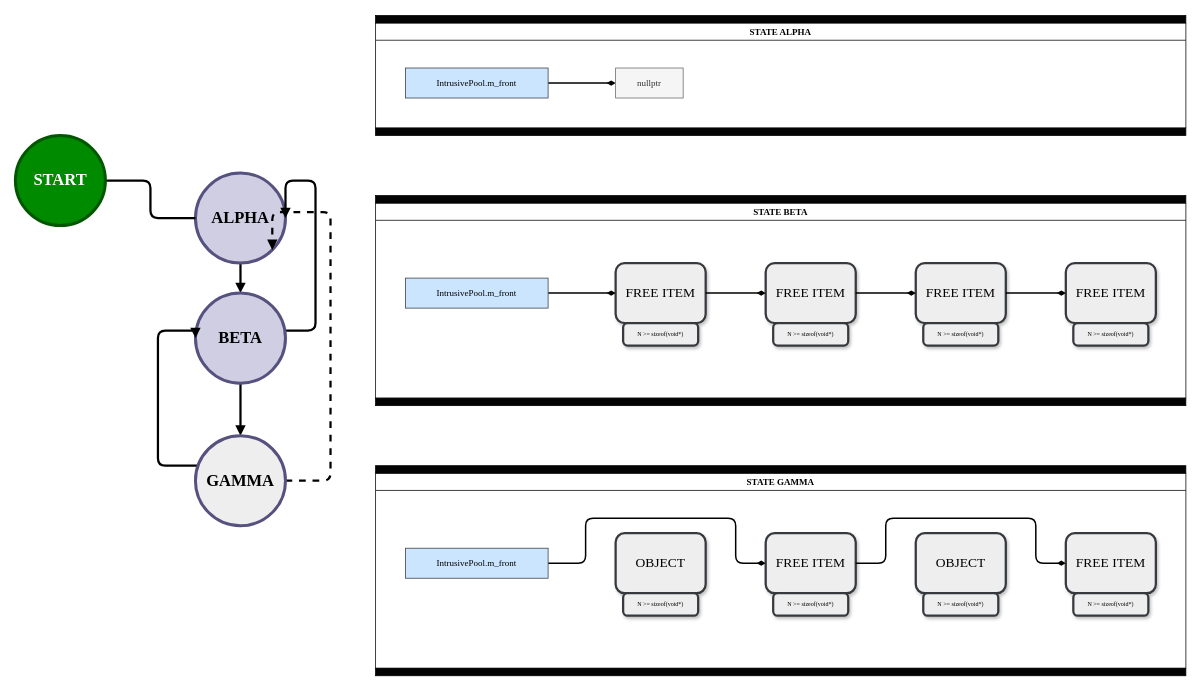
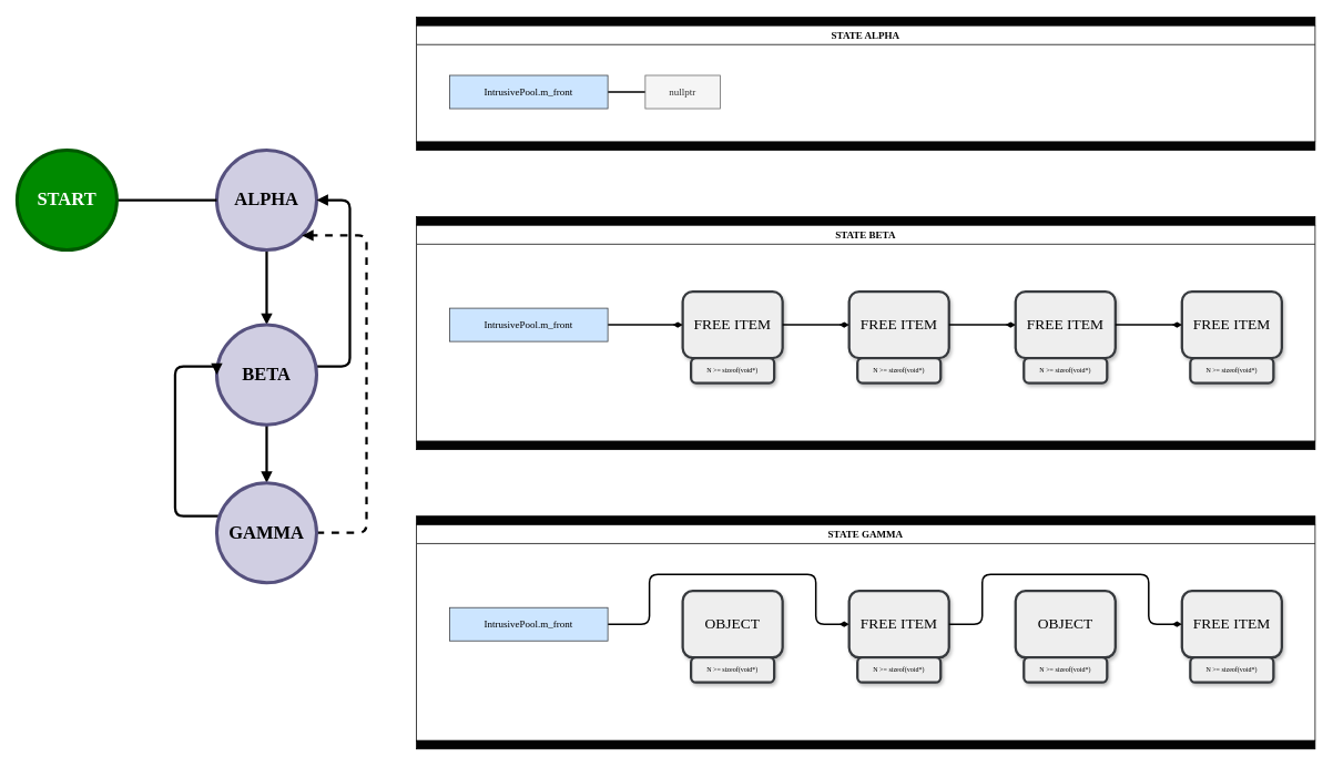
  <mxCell id="0" />
  <mxCell id="1" parent="0" />
  <mxCell id="2" style="edgeStyle=orthogonalEdgeStyle;rounded=0;orthogonalLoop=1;jettySize=auto;html=1;entryX=0;entryY=0.5;entryDx=0;entryDy=0;strokeWidth=2;endArrow=diamondThin;endFill=1;" edge="1" parent="1"><mxGeometry relative="1" as="geometry"><mxPoint x="220" y="200" as="targetPoint" /></mxGeometry></mxCell>
  <mxCell id="3" style="edgeStyle=orthogonalEdgeStyle;rounded=0;orthogonalLoop=1;jettySize=auto;html=1;entryX=0;entryY=0.5;entryDx=0;entryDy=0;strokeWidth=2;endArrow=diamondThin;endFill=1;" edge="1" parent="1"><mxGeometry relative="1" as="geometry"><mxPoint x="420" y="200" as="targetPoint" /></mxGeometry></mxCell>
  <mxCell id="4" style="edgeStyle=orthogonalEdgeStyle;rounded=0;orthogonalLoop=1;jettySize=auto;html=1;entryX=0;entryY=0.5;entryDx=0;entryDy=0;strokeWidth=2;endArrow=diamondThin;endFill=1;" edge="1" parent="1"><mxGeometry relative="1" as="geometry"><mxPoint x="620" y="200" as="targetPoint" /></mxGeometry></mxCell>
  <mxCell id="5" value="" style="group" vertex="1" connectable="0" parent="1"><mxGeometry x="500" y="30" width="1080" height="150" as="geometry" /></mxCell>
  <mxCell id="6" value="" style="rounded=0;whiteSpace=wrap;html=1;fillColor=#030303;" vertex="1" parent="5"><mxGeometry y="140" width="1080" height="10" as="geometry" /></mxCell>
  <mxCell id="7" value="&lt;div&gt;&lt;font face=&quot;Product Sans&quot;&gt;&lt;span style=&quot;background-color: transparent; color: light-dark(rgb(0, 0, 0), rgb(255, 255, 255));&quot;&gt;STATE ALPHA&lt;/span&gt;&lt;/font&gt;&lt;/div&gt;" style="swimlane;whiteSpace=wrap;html=1;" vertex="1" parent="5"><mxGeometry width="1080" height="140" as="geometry" /></mxCell>
  <mxCell id="8" value="" style="rounded=0;whiteSpace=wrap;html=1;fillColor=#030303;" vertex="1" parent="7"><mxGeometry y="-10" width="1080" height="10" as="geometry" /></mxCell>
  <mxCell id="9" style="edgeStyle=orthogonalEdgeStyle;rounded=0;orthogonalLoop=1;jettySize=auto;html=1;entryX=0;entryY=0.5;entryDx=0;entryDy=0;strokeWidth=2;endArrow=diamondThin;endFill=1;exitX=1;exitY=0.5;exitDx=0;exitDy=0;curved=1;" edge="1" parent="7" source="10"><mxGeometry relative="1" as="geometry"><mxPoint x="240" y="80" as="sourcePoint" /><mxPoint x="320" y="80" as="targetPoint" /></mxGeometry></mxCell>
  <mxCell id="10" value="IntrusivePool.m_front" style="text;strokeColor=#36393d;align=center;fillColor=#cce5ff;html=1;verticalAlign=middle;whiteSpace=wrap;rounded=0;fontFamily=mono;" vertex="1" parent="7"><mxGeometry x="40" y="60" width="190" height="40" as="geometry" /></mxCell>
- <mxCell id="11" value="nullptr" style="text;align=center;html=1;verticalAlign=middle;whiteSpace=wrap;rounded=0;fontFamily=mono;fillColor=#f5f5f5;fontColor=#333333;strokeColor=#666666;" vertex="1" parent="7"><mxGeometry x="320" y="60" width="90" height="40" as="geometry" /></mxCell>
+ <mxCell id="11" value="nullptr" style="text;align=center;html=1;verticalAlign=middle;whiteSpace=wrap;rounded=0;fontFamily=mono;fillColor=#f5f5f5;fontColor=#333333;strokeColor=#666666;" vertex="1" parent="7"><mxGeometry x="275" y="60" width="90" height="40" as="geometry" /></mxCell>
  <mxCell id="12" value="" style="group" vertex="1" connectable="0" parent="1"><mxGeometry x="500" y="270" width="1080" height="270" as="geometry" /></mxCell>
  <mxCell id="13" value="" style="group" vertex="1" connectable="0" parent="12"><mxGeometry x="320" y="80" width="120" height="110" as="geometry" /></mxCell>
  <mxCell id="14" value="FREE ITEM" style="rounded=1;whiteSpace=wrap;html=1;fontFamily=Product Sans;fontSize=18;fontStyle=0;fillColor=#eeeeee;strokeColor=#36393d;gradientColor=none;strokeWidth=3;glass=0;shadow=1;" vertex="1" parent="13"><mxGeometry width="120" height="80" as="geometry" /></mxCell>
  <mxCell id="15" value="N &amp;gt;= sizeof(void*)" style="rounded=1;whiteSpace=wrap;html=1;fontFamily=mono;fontSize=8;fontStyle=0;fillColor=#eeeeee;strokeColor=#36393d;gradientColor=none;strokeWidth=3;glass=0;shadow=1;arcSize=20;imageHeight=24;" vertex="1" parent="13"><mxGeometry x="10" y="80" width="100" height="30" as="geometry" /></mxCell>
  <mxCell id="16" value="" style="group" vertex="1" connectable="0" parent="12"><mxGeometry x="520" y="80" width="120" height="110" as="geometry" /></mxCell>
  <mxCell id="17" value="FREE ITEM" style="rounded=1;whiteSpace=wrap;html=1;fontFamily=Product Sans;fontSize=18;fontStyle=0;fillColor=#eeeeee;strokeColor=#36393d;gradientColor=none;strokeWidth=3;glass=0;shadow=1;" vertex="1" parent="16"><mxGeometry width="120" height="80" as="geometry" /></mxCell>
  <mxCell id="18" value="N &amp;gt;= sizeof(void*)" style="rounded=1;whiteSpace=wrap;html=1;fontFamily=mono;fontSize=8;fontStyle=0;fillColor=#eeeeee;strokeColor=#36393d;gradientColor=none;strokeWidth=3;glass=0;shadow=1;arcSize=20;imageHeight=24;" vertex="1" parent="16"><mxGeometry x="10" y="80" width="100" height="30" as="geometry" /></mxCell>
  <mxCell id="19" value="" style="group" vertex="1" connectable="0" parent="12"><mxGeometry x="720" y="80" width="120" height="110" as="geometry" /></mxCell>
  <mxCell id="20" value="FREE ITEM" style="rounded=1;whiteSpace=wrap;html=1;fontFamily=Product Sans;fontSize=18;fontStyle=0;fillColor=#eeeeee;strokeColor=#36393d;gradientColor=none;strokeWidth=3;glass=0;shadow=1;" vertex="1" parent="19"><mxGeometry width="120" height="80" as="geometry" /></mxCell>
  <mxCell id="21" value="N &amp;gt;= sizeof(void*)" style="rounded=1;whiteSpace=wrap;html=1;fontFamily=mono;fontSize=8;fontStyle=0;fillColor=#eeeeee;strokeColor=#36393d;gradientColor=none;strokeWidth=3;glass=0;shadow=1;arcSize=20;imageHeight=24;" vertex="1" parent="19"><mxGeometry x="10" y="80" width="100" height="30" as="geometry" /></mxCell>
  <mxCell id="22" value="" style="group" vertex="1" connectable="0" parent="12"><mxGeometry x="920" y="80" width="120" height="110" as="geometry" /></mxCell>
  <mxCell id="23" value="FREE ITEM" style="rounded=1;whiteSpace=wrap;html=1;fontFamily=Product Sans;fontSize=18;fontStyle=0;fillColor=#eeeeee;strokeColor=#36393d;gradientColor=none;strokeWidth=3;glass=0;shadow=1;" vertex="1" parent="22"><mxGeometry width="120" height="80" as="geometry" /></mxCell>
  <mxCell id="24" value="N &amp;gt;= sizeof(void*)" style="rounded=1;whiteSpace=wrap;html=1;fontFamily=mono;fontSize=8;fontStyle=0;fillColor=#eeeeee;strokeColor=#36393d;gradientColor=none;strokeWidth=3;glass=0;shadow=1;arcSize=20;imageHeight=24;" vertex="1" parent="22"><mxGeometry x="10" y="80" width="100" height="30" as="geometry" /></mxCell>
  <mxCell id="25" style="edgeStyle=orthogonalEdgeStyle;rounded=0;orthogonalLoop=1;jettySize=auto;html=1;entryX=0;entryY=0.5;entryDx=0;entryDy=0;strokeWidth=2;endArrow=diamondThin;endFill=1;" edge="1" parent="12" source="14" target="17"><mxGeometry relative="1" as="geometry" /></mxCell>
  <mxCell id="26" style="edgeStyle=orthogonalEdgeStyle;rounded=0;orthogonalLoop=1;jettySize=auto;html=1;entryX=0;entryY=0.5;entryDx=0;entryDy=0;strokeWidth=2;endArrow=diamondThin;endFill=1;" edge="1" parent="12" source="17" target="20"><mxGeometry relative="1" as="geometry" /></mxCell>
  <mxCell id="27" style="edgeStyle=orthogonalEdgeStyle;rounded=0;orthogonalLoop=1;jettySize=auto;html=1;entryX=0;entryY=0.5;entryDx=0;entryDy=0;strokeWidth=2;endArrow=diamondThin;endFill=1;" edge="1" parent="12" source="20" target="23"><mxGeometry relative="1" as="geometry" /></mxCell>
  <mxCell id="28" style="edgeStyle=orthogonalEdgeStyle;rounded=0;orthogonalLoop=1;jettySize=auto;html=1;entryX=0;entryY=0.5;entryDx=0;entryDy=0;strokeWidth=2;endArrow=diamondThin;endFill=1;exitX=1;exitY=0.5;exitDx=0;exitDy=0;curved=1;" edge="1" parent="12" source="29"><mxGeometry relative="1" as="geometry"><mxPoint x="240" y="120" as="sourcePoint" /><mxPoint x="320" y="120" as="targetPoint" /></mxGeometry></mxCell>
  <mxCell id="29" value="IntrusivePool.m_front" style="text;strokeColor=#36393d;align=center;fillColor=#cce5ff;html=1;verticalAlign=middle;whiteSpace=wrap;rounded=0;fontFamily=mono;" vertex="1" parent="12"><mxGeometry x="40" y="100" width="190" height="40" as="geometry" /></mxCell>
  <mxCell id="30" value="" style="rounded=0;whiteSpace=wrap;html=1;fillColor=#030303;" vertex="1" parent="12"><mxGeometry y="260" width="1080" height="10" as="geometry" /></mxCell>
  <mxCell id="31" value="&lt;div&gt;&lt;font face=&quot;Product Sans&quot;&gt;STATE BETA&lt;/font&gt;&lt;/div&gt;" style="swimlane;whiteSpace=wrap;html=1;" vertex="1" parent="12"><mxGeometry width="1080" height="260" as="geometry" /></mxCell>
  <mxCell id="32" value="" style="rounded=0;whiteSpace=wrap;html=1;fillColor=#030303;" vertex="1" parent="31"><mxGeometry y="-10" width="1080" height="10" as="geometry" /></mxCell>
  <mxCell id="33" value="" style="group" vertex="1" connectable="0" parent="1"><mxGeometry x="500" y="630" width="1080" height="270" as="geometry" /></mxCell>
  <mxCell id="34" value="" style="group" vertex="1" connectable="0" parent="33"><mxGeometry x="320" y="80" width="120" height="110" as="geometry" /></mxCell>
  <mxCell id="35" value="OBJECT" style="rounded=1;whiteSpace=wrap;html=1;fontFamily=Product Sans;fontSize=18;fontStyle=0;fillColor=#eeeeee;strokeColor=#36393d;gradientColor=none;strokeWidth=3;glass=0;shadow=1;" vertex="1" parent="34"><mxGeometry width="120" height="80" as="geometry" /></mxCell>
  <mxCell id="36" value="N &amp;gt;= sizeof(void*)" style="rounded=1;whiteSpace=wrap;html=1;fontFamily=mono;fontSize=8;fontStyle=0;fillColor=#eeeeee;strokeColor=#36393d;gradientColor=none;strokeWidth=3;glass=0;shadow=1;arcSize=20;imageHeight=24;" vertex="1" parent="34"><mxGeometry x="10" y="80" width="100" height="30" as="geometry" /></mxCell>
  <mxCell id="37" value="" style="group" vertex="1" connectable="0" parent="33"><mxGeometry x="520" y="80" width="120" height="110" as="geometry" /></mxCell>
  <mxCell id="38" value="FREE ITEM" style="rounded=1;whiteSpace=wrap;html=1;fontFamily=Product Sans;fontSize=18;fontStyle=0;fillColor=#eeeeee;strokeColor=#36393d;gradientColor=none;strokeWidth=3;glass=0;shadow=1;" vertex="1" parent="37"><mxGeometry width="120" height="80" as="geometry" /></mxCell>
  <mxCell id="39" value="N &amp;gt;= sizeof(void*)" style="rounded=1;whiteSpace=wrap;html=1;fontFamily=mono;fontSize=8;fontStyle=0;fillColor=#eeeeee;strokeColor=#36393d;gradientColor=none;strokeWidth=3;glass=0;shadow=1;arcSize=20;imageHeight=24;" vertex="1" parent="37"><mxGeometry x="10" y="80" width="100" height="30" as="geometry" /></mxCell>
  <mxCell id="40" value="" style="group" vertex="1" connectable="0" parent="33"><mxGeometry x="720" y="80" width="120" height="110" as="geometry" /></mxCell>
  <mxCell id="41" value="OBJECT" style="rounded=1;whiteSpace=wrap;html=1;fontFamily=Product Sans;fontSize=18;fontStyle=0;fillColor=#eeeeee;strokeColor=#36393d;gradientColor=none;strokeWidth=3;glass=0;shadow=1;" vertex="1" parent="40"><mxGeometry width="120" height="80" as="geometry" /></mxCell>
  <mxCell id="42" value="N &amp;gt;= sizeof(void*)" style="rounded=1;whiteSpace=wrap;html=1;fontFamily=mono;fontSize=8;fontStyle=0;fillColor=#eeeeee;strokeColor=#36393d;gradientColor=none;strokeWidth=3;glass=0;shadow=1;arcSize=20;imageHeight=24;" vertex="1" parent="40"><mxGeometry x="10" y="80" width="100" height="30" as="geometry" /></mxCell>
  <mxCell id="43" value="" style="group" vertex="1" connectable="0" parent="33"><mxGeometry x="920" y="80" width="120" height="110" as="geometry" /></mxCell>
  <mxCell id="44" value="FREE ITEM" style="rounded=1;whiteSpace=wrap;html=1;fontFamily=Product Sans;fontSize=18;fontStyle=0;fillColor=#eeeeee;strokeColor=#36393d;gradientColor=none;strokeWidth=3;glass=0;shadow=1;" vertex="1" parent="43"><mxGeometry width="120" height="80" as="geometry" /></mxCell>
  <mxCell id="45" value="N &amp;gt;= sizeof(void*)" style="rounded=1;whiteSpace=wrap;html=1;fontFamily=mono;fontSize=8;fontStyle=0;fillColor=#eeeeee;strokeColor=#36393d;gradientColor=none;strokeWidth=3;glass=0;shadow=1;arcSize=20;imageHeight=24;" vertex="1" parent="43"><mxGeometry x="10" y="80" width="100" height="30" as="geometry" /></mxCell>
  <mxCell id="46" style="edgeStyle=orthogonalEdgeStyle;rounded=1;orthogonalLoop=1;jettySize=auto;html=1;entryX=0;entryY=0.5;entryDx=0;entryDy=0;strokeWidth=2;endArrow=diamondThin;endFill=1;exitX=1;exitY=0.5;exitDx=0;exitDy=0;curved=0;" edge="1" parent="33" source="38" target="44"><mxGeometry relative="1" as="geometry"><Array as="points"><mxPoint x="680" y="120" /><mxPoint x="680" y="60" /><mxPoint x="880" y="60" /><mxPoint x="880" y="120" /></Array></mxGeometry></mxCell>
  <mxCell id="47" style="edgeStyle=orthogonalEdgeStyle;rounded=1;orthogonalLoop=1;jettySize=auto;html=1;entryX=0;entryY=0.5;entryDx=0;entryDy=0;strokeWidth=2;endArrow=diamondThin;endFill=1;exitX=1;exitY=0.5;exitDx=0;exitDy=0;curved=0;" edge="1" parent="33" source="48" target="38"><mxGeometry relative="1" as="geometry"><mxPoint x="240" y="120" as="sourcePoint" /><mxPoint x="320" y="120" as="targetPoint" /><Array as="points"><mxPoint x="280" y="120" /><mxPoint x="280" y="60" /><mxPoint x="480" y="60" /><mxPoint x="480" y="120" /></Array></mxGeometry></mxCell>
  <mxCell id="48" value="IntrusivePool.m_front" style="text;strokeColor=#36393d;align=center;fillColor=#cce5ff;html=1;verticalAlign=middle;whiteSpace=wrap;rounded=0;fontFamily=mono;" vertex="1" parent="33"><mxGeometry x="40" y="100" width="190" height="40" as="geometry" /></mxCell>
  <mxCell id="49" value="" style="rounded=0;whiteSpace=wrap;html=1;fillColor=#030303;" vertex="1" parent="33"><mxGeometry y="260" width="1080" height="10" as="geometry" /></mxCell>
  <mxCell id="50" value="&lt;span style=&quot;font-family: &amp;quot;Product Sans&amp;quot;;&quot;&gt;STATE GAMMA&lt;/span&gt;" style="swimlane;whiteSpace=wrap;html=1;" vertex="1" parent="33"><mxGeometry width="1080" height="260" as="geometry" /></mxCell>
  <mxCell id="51" value="" style="rounded=0;whiteSpace=wrap;html=1;fillColor=#030303;" vertex="1" parent="50"><mxGeometry y="-10" width="1080" height="10" as="geometry" /></mxCell>
  <mxCell id="52" value="" style="group" vertex="1" connectable="0" parent="1"><mxGeometry x="20" y="180" width="420" height="520" as="geometry" /></mxCell>
  <mxCell id="53" style="edgeStyle=orthogonalEdgeStyle;rounded=1;orthogonalLoop=1;jettySize=auto;html=1;entryX=0.5;entryY=0;entryDx=0;entryDy=0;curved=0;strokeWidth=3;endArrow=block;endFill=1;" edge="1" parent="52" source="54" target="57"><mxGeometry relative="1" as="geometry" /></mxCell>
- <mxCell id="54" value="ALPHA" style="ellipse;whiteSpace=wrap;html=1;aspect=fixed;fillColor=#d0cee2;strokeColor=#56517e;strokeWidth=4;fontFamily=Product Sans;fontSize=22;fontStyle=1;" vertex="1" parent="52"><mxGeometry x="240" y="50" width="120" height="120" as="geometry" /></mxCell>
+ <mxCell id="54" value="ALPHA" style="ellipse;whiteSpace=wrap;html=1;aspect=fixed;fillColor=#d0cee2;strokeColor=#56517e;strokeWidth=4;fontFamily=Product Sans;fontSize=22;fontStyle=1;" vertex="1" parent="52"><mxGeometry x="240" width="120" height="120" as="geometry" /></mxCell>
  <mxCell id="55" style="edgeStyle=orthogonalEdgeStyle;rounded=1;orthogonalLoop=1;jettySize=auto;html=1;entryX=0.5;entryY=0;entryDx=0;entryDy=0;strokeWidth=3;endArrow=block;endFill=1;curved=0;" edge="1" parent="52" source="57" target="60"><mxGeometry relative="1" as="geometry" /></mxCell>
  <mxCell id="56" style="edgeStyle=orthogonalEdgeStyle;rounded=1;orthogonalLoop=1;jettySize=auto;html=1;entryX=1;entryY=0.5;entryDx=0;entryDy=0;curved=0;strokeWidth=3;endArrow=block;endFill=1;" edge="1" parent="52" source="57" target="54"><mxGeometry relative="1" as="geometry"><Array as="points"><mxPoint x="400" y="260" /><mxPoint x="400" y="60" /></Array></mxGeometry></mxCell>
  <mxCell id="57" value="BETA" style="ellipse;whiteSpace=wrap;html=1;aspect=fixed;fillColor=#d0cee2;strokeColor=#56517e;strokeWidth=4;fontFamily=Product Sans;fontSize=22;fontStyle=1;" vertex="1" parent="52"><mxGeometry x="240" y="210" width="120" height="120" as="geometry" /></mxCell>
  <mxCell id="58" style="edgeStyle=orthogonalEdgeStyle;rounded=1;orthogonalLoop=1;jettySize=auto;html=1;entryX=0;entryY=0.5;entryDx=0;entryDy=0;curved=0;strokeWidth=3;endArrow=block;endFill=1;" edge="1" parent="52" source="60" target="57"><mxGeometry relative="1" as="geometry"><Array as="points"><mxPoint x="190" y="440" /><mxPoint x="190" y="260" /></Array></mxGeometry></mxCell>
  <mxCell id="59" style="edgeStyle=orthogonalEdgeStyle;rounded=1;orthogonalLoop=1;jettySize=auto;html=1;entryX=1;entryY=1;entryDx=0;entryDy=0;curved=0;strokeWidth=3;endArrow=block;endFill=1;dashed=1;" edge="1" parent="52" source="60" target="54"><mxGeometry relative="1" as="geometry"><Array as="points"><mxPoint x="420" y="460" /><mxPoint x="420" y="102" /></Array></mxGeometry></mxCell>
- <mxCell id="60" value="GAMMA" style="ellipse;whiteSpace=wrap;html=1;aspect=fixed;fillColor=#eeeeee;strokeColor=#56517e;strokeWidth=4;fontFamily=Product Sans;fontSize=22;fontStyle=1;" vertex="1" parent="52"><mxGeometry x="240" y="400" width="120" height="120" as="geometry" /></mxCell>
+ <mxCell id="60" value="GAMMA" style="ellipse;whiteSpace=wrap;html=1;aspect=fixed;fillColor=#d0cee2;strokeColor=#56517e;strokeWidth=4;fontFamily=Product Sans;fontSize=22;fontStyle=1;" vertex="1" parent="52"><mxGeometry x="240" y="400" width="120" height="120" as="geometry" /></mxCell>
  <mxCell id="61" style="edgeStyle=orthogonalEdgeStyle;rounded=1;orthogonalLoop=1;jettySize=auto;html=1;entryX=0;entryY=0.5;entryDx=0;entryDy=0;curved=0;strokeWidth=3;endArrow=none;endFill=1;" edge="1" parent="52" source="62" target="54"><mxGeometry relative="1" as="geometry" /></mxCell>
  <mxCell id="62" value="START" style="ellipse;whiteSpace=wrap;html=1;aspect=fixed;fillColor=#008a00;strokeColor=#005700;strokeWidth=4;fontFamily=Product Sans;fontSize=22;fontStyle=1;fontColor=#ffffff;" vertex="1" parent="52"><mxGeometry width="120" height="120" as="geometry" /></mxCell>
